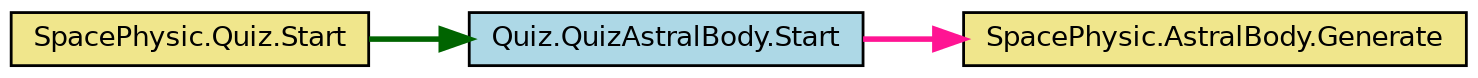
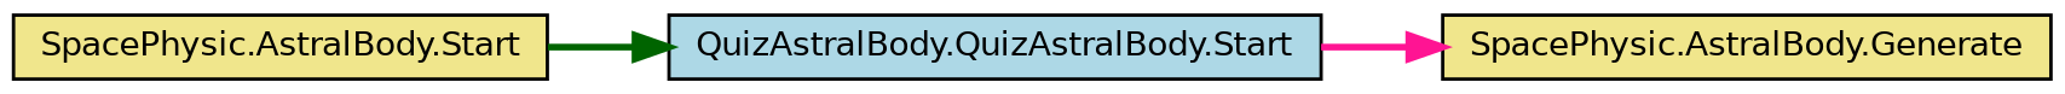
  digraph {
    rankdir=RL
    node [color=black fillcolor=khaki fontname=Helvetica fontsize=10 shape=record style=filled]
    edge [dir=back fontname=Helvetica fontsize=10 labelfontname=Helvetica labelfontsize=10 style=bold]
    n1 [fontcolor=black height=0.2 label="SpacePhysic.AstralBody.Generate" width=0.4]
-   n2 [fillcolor=lightblue height=0.2 label="Quiz.QuizAstralBody.Start" width=0.4]
-   n3 [height=0.2 label="SpacePhysic.Quiz.Start" width=0.4]
+   n2 [fillcolor=lightblue height=0.2 label="QuizAstralBody.QuizAstralBody.Start" width=0.4]
+   n3 [height=0.2 label="SpacePhysic.AstralBody.Start" width=0.4]
    n1 -> n2 [color=deeppink]
    n2 -> n3 [color=darkgreen]
  }
